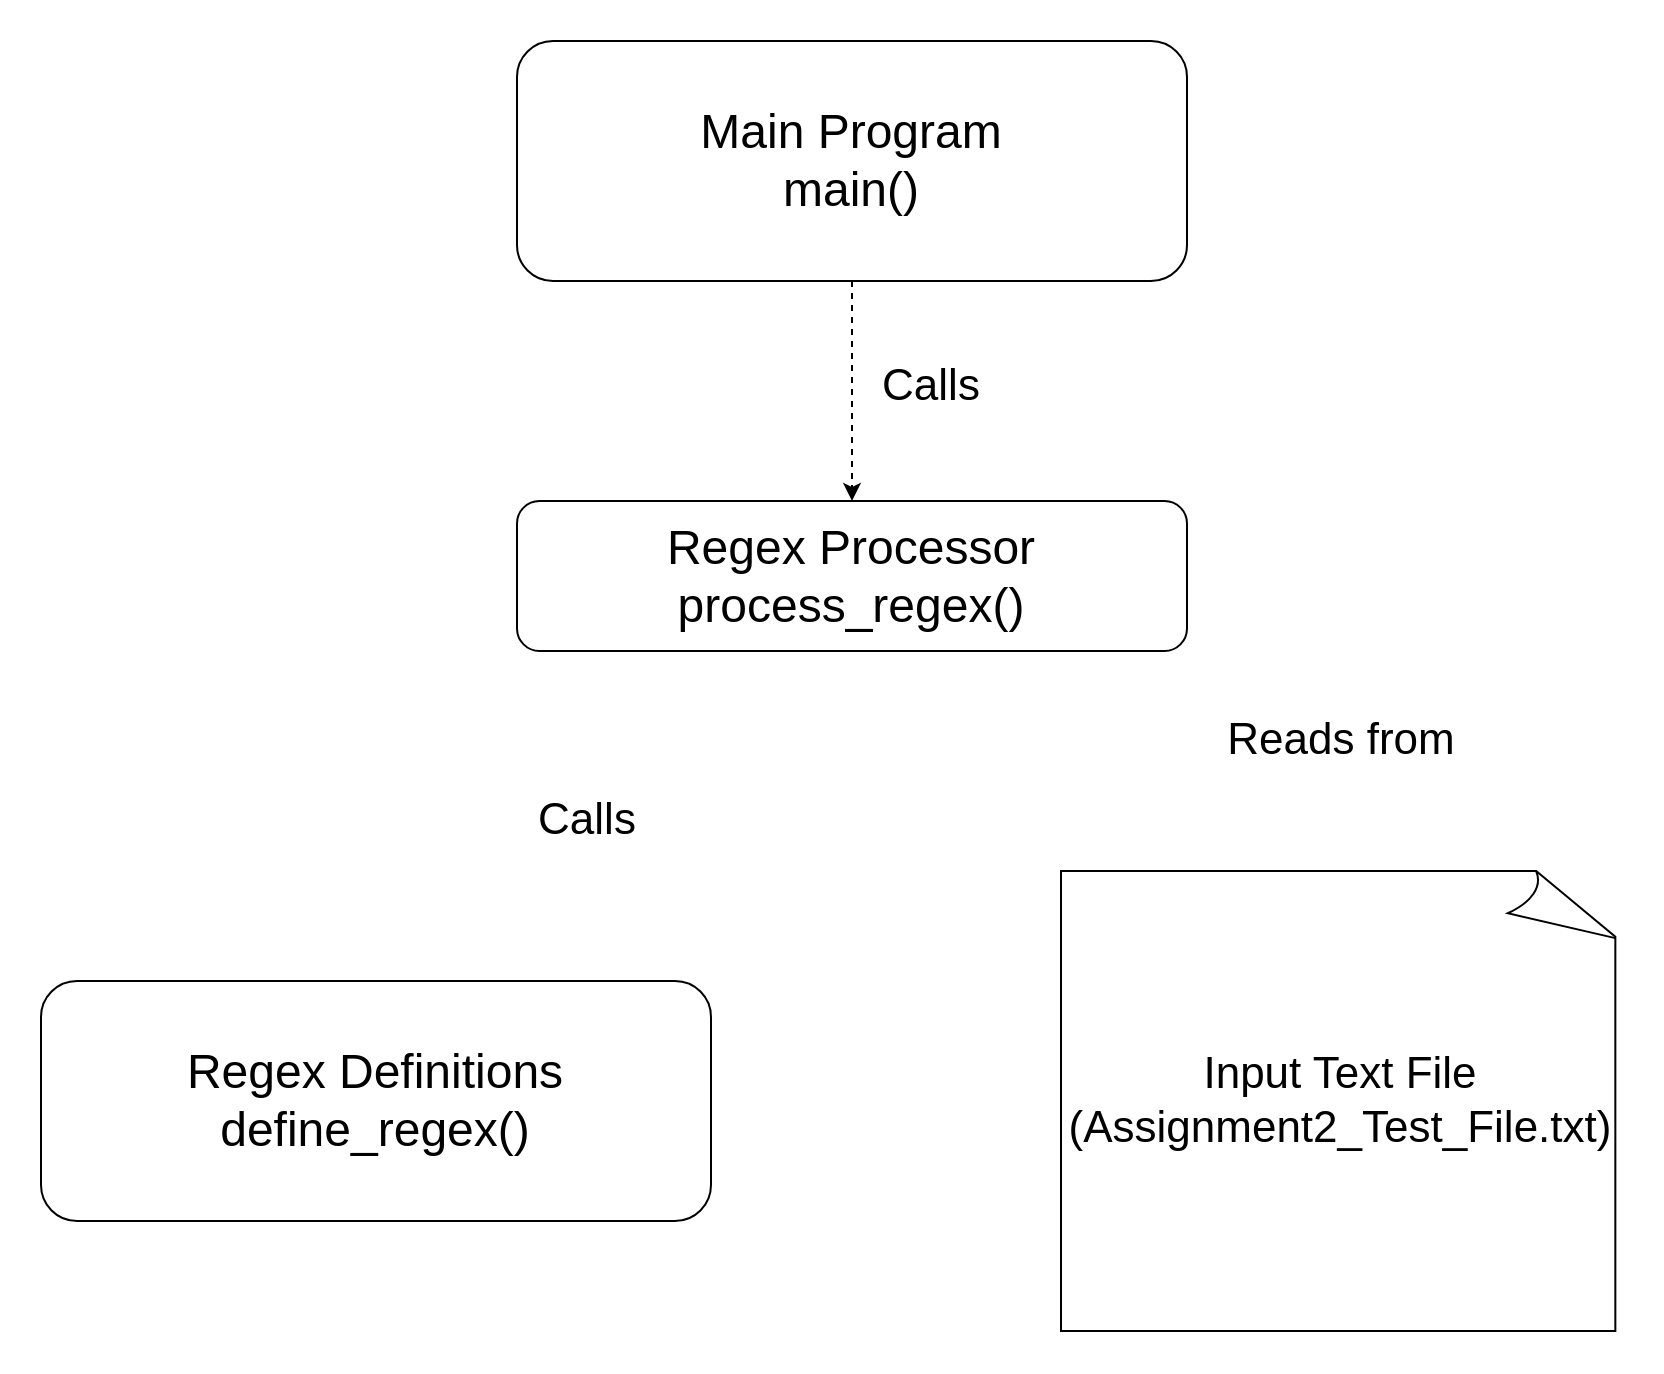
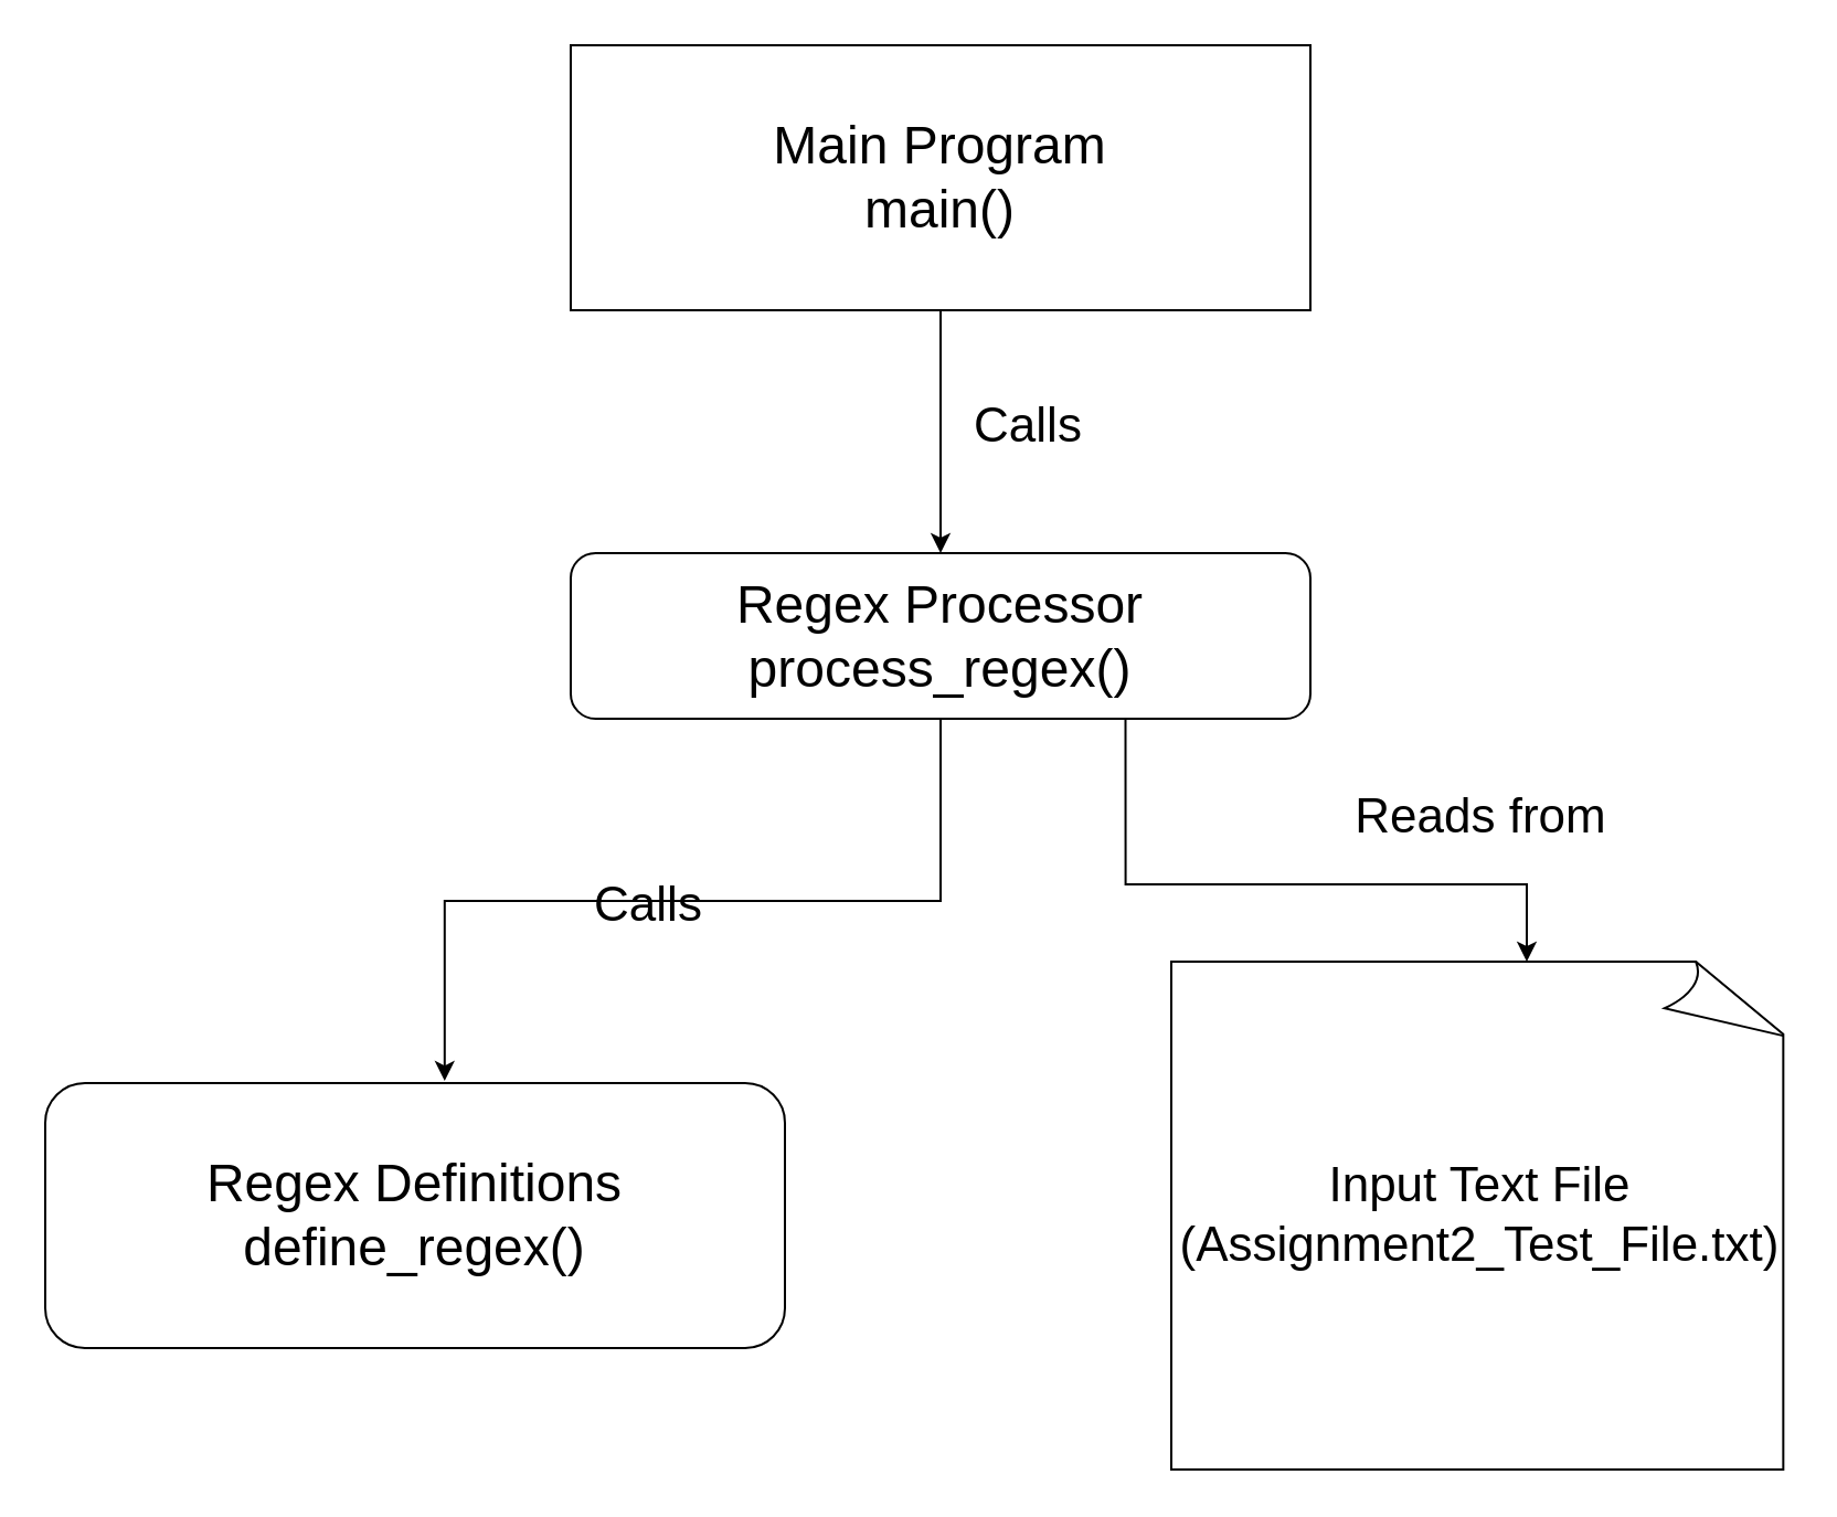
  <mxCell id="0" />
  <mxCell id="1" parent="0" />
- <mxCell id="2" value="" style="edgeStyle=orthogonalEdgeStyle;rounded=0;orthogonalLoop=1;jettySize=auto;html=1;dashed=1;" edge="1" parent="1" source="3" target="6"><mxGeometry relative="1" as="geometry" /></mxCell>
- <mxCell id="3" value="&lt;font style=&quot;font-size: 24px;&quot;&gt;Main Program&lt;/font&gt;&lt;div&gt;&lt;font style=&quot;font-size: 24px;&quot;&gt;main()&lt;/font&gt;&lt;/div&gt;" style="rounded=1;whiteSpace=wrap;html=1;" vertex="1" parent="1"><mxGeometry x="258" y="20" width="335" height="120" as="geometry" /></mxCell>
+ <mxCell id="2" value="" style="edgeStyle=orthogonalEdgeStyle;rounded=0;orthogonalLoop=1;jettySize=auto;html=1;" edge="1" parent="1" source="3" target="6"><mxGeometry relative="1" as="geometry" /></mxCell>
+ <mxCell id="3" value="&lt;font style=&quot;font-size: 24px;&quot;&gt;Main Program&lt;/font&gt;&lt;div&gt;&lt;font style=&quot;font-size: 24px;&quot;&gt;main()&lt;/font&gt;&lt;/div&gt;" style="whiteSpace=wrap;html=1;rounded=0;" vertex="1" parent="1"><mxGeometry x="258" y="20" width="335" height="120" as="geometry" /></mxCell>
+ <mxCell id="4" style="edgeStyle=orthogonalEdgeStyle;rounded=0;orthogonalLoop=1;jettySize=auto;html=1;exitX=0.5;exitY=1;exitDx=0;exitDy=0;entryX=0.54;entryY=-0.008;entryDx=0;entryDy=0;entryPerimeter=0;" edge="1" parent="1" source="6" target="7"><mxGeometry relative="1" as="geometry"><mxPoint x="200" y="480" as="targetPoint" /></mxGeometry></mxCell>
+ <mxCell id="5" style="edgeStyle=orthogonalEdgeStyle;rounded=0;orthogonalLoop=1;jettySize=auto;html=1;exitX=0.75;exitY=1;exitDx=0;exitDy=0;" edge="1" parent="1" source="6" target="8"><mxGeometry relative="1" as="geometry"><mxPoint x="690" y="430" as="targetPoint" /><Array as="points"><mxPoint x="509" y="400" /><mxPoint x="691" y="400" /></Array></mxGeometry></mxCell>
  <mxCell id="6" value="&lt;span style=&quot;font-size: 24px;&quot;&gt;Regex Processor&lt;/span&gt;&lt;div&gt;&lt;span style=&quot;font-size: 24px;&quot;&gt;process_regex()&lt;/span&gt;&lt;/div&gt;" style="rounded=1;whiteSpace=wrap;html=1;" vertex="1" parent="1"><mxGeometry x="258" y="250" width="335" height="75" as="geometry" /></mxCell>
  <mxCell id="7" value="&lt;span style=&quot;font-size: 24px;&quot;&gt;Regex Definitions&lt;/span&gt;&lt;div&gt;&lt;span style=&quot;font-size: 24px;&quot;&gt;define_regex()&lt;/span&gt;&lt;/div&gt;" style="rounded=1;whiteSpace=wrap;html=1;" vertex="1" parent="1"><mxGeometry x="20" y="490" width="335" height="120" as="geometry" /></mxCell>
  <mxCell id="8" value="&lt;font style=&quot;font-size: 22px;&quot;&gt;Input Text File&lt;/font&gt;&lt;div&gt;&lt;font style=&quot;font-size: 22px;&quot;&gt;(Assignment2_Test_File.txt)&lt;/font&gt;&lt;/div&gt;" style="whiteSpace=wrap;html=1;shape=mxgraph.basic.document" vertex="1" parent="1"><mxGeometry x="530" y="435" width="280" height="230" as="geometry" /></mxCell>
  <mxCell id="9" value="&lt;font style=&quot;font-size: 22px;&quot;&gt;Calls&lt;/font&gt;" style="text;html=1;align=center;verticalAlign=middle;resizable=0;points=[];autosize=1;strokeColor=none;fillColor=none;" vertex="1" parent="1"><mxGeometry x="430" y="173" width="70" height="40" as="geometry" /></mxCell>
  <mxCell id="10" value="&lt;font style=&quot;font-size: 22px;&quot;&gt;Calls&lt;/font&gt;" style="text;html=1;align=center;verticalAlign=middle;resizable=0;points=[];autosize=1;strokeColor=none;fillColor=none;" vertex="1" parent="1"><mxGeometry x="258" y="390" width="70" height="40" as="geometry" /></mxCell>
  <mxCell id="11" value="&lt;font style=&quot;font-size: 22px;&quot;&gt;Reads from&lt;/font&gt;" style="text;html=1;align=center;verticalAlign=middle;resizable=0;points=[];autosize=1;strokeColor=none;fillColor=none;" vertex="1" parent="1"><mxGeometry x="600" y="350" width="140" height="40" as="geometry" /></mxCell>
